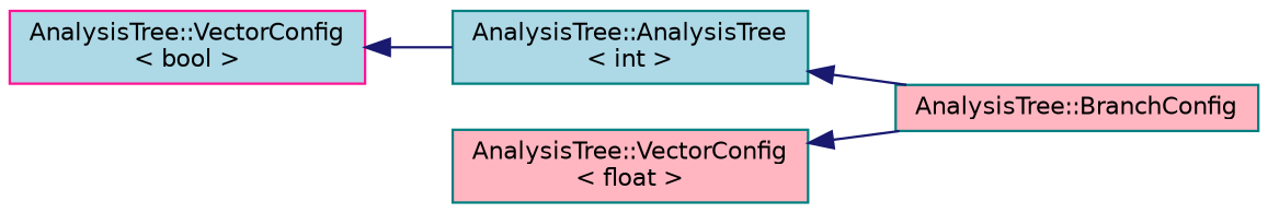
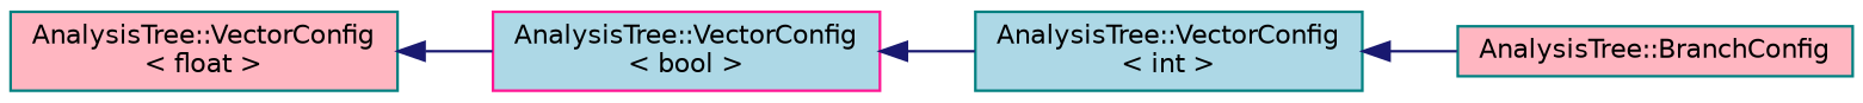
  digraph {
    rankdir=LR
    node [color=teal fillcolor=lightblue fontname=Helvetica fontsize=10 shape=record style=filled]
    edge [color=midnightblue dir=back fontname=Helvetica fontsize=10 labelfontname=Helvetica labelfontsize=10 style=solid]
    n1 [color=deeppink height=0.2 label="AnalysisTree::VectorConfig\l\< bool \>" width=0.4]
-   n2 [height=0.2 label="AnalysisTree::AnalysisTree\l\< int \>" width=0.4]
+   n2 [height=0.2 label="AnalysisTree::VectorConfig\l\< int \>" width=0.4]
    n3 [fillcolor=lightpink height=0.2 label="AnalysisTree::BranchConfig" width=0.4]
    n4 [fillcolor=lightpink height=0.2 label="AnalysisTree::VectorConfig\l\< float \>" width=0.4]
    n1 -> n2
    n2 -> n3
-   n4 -> n3
+   n4 -> n1
  }
